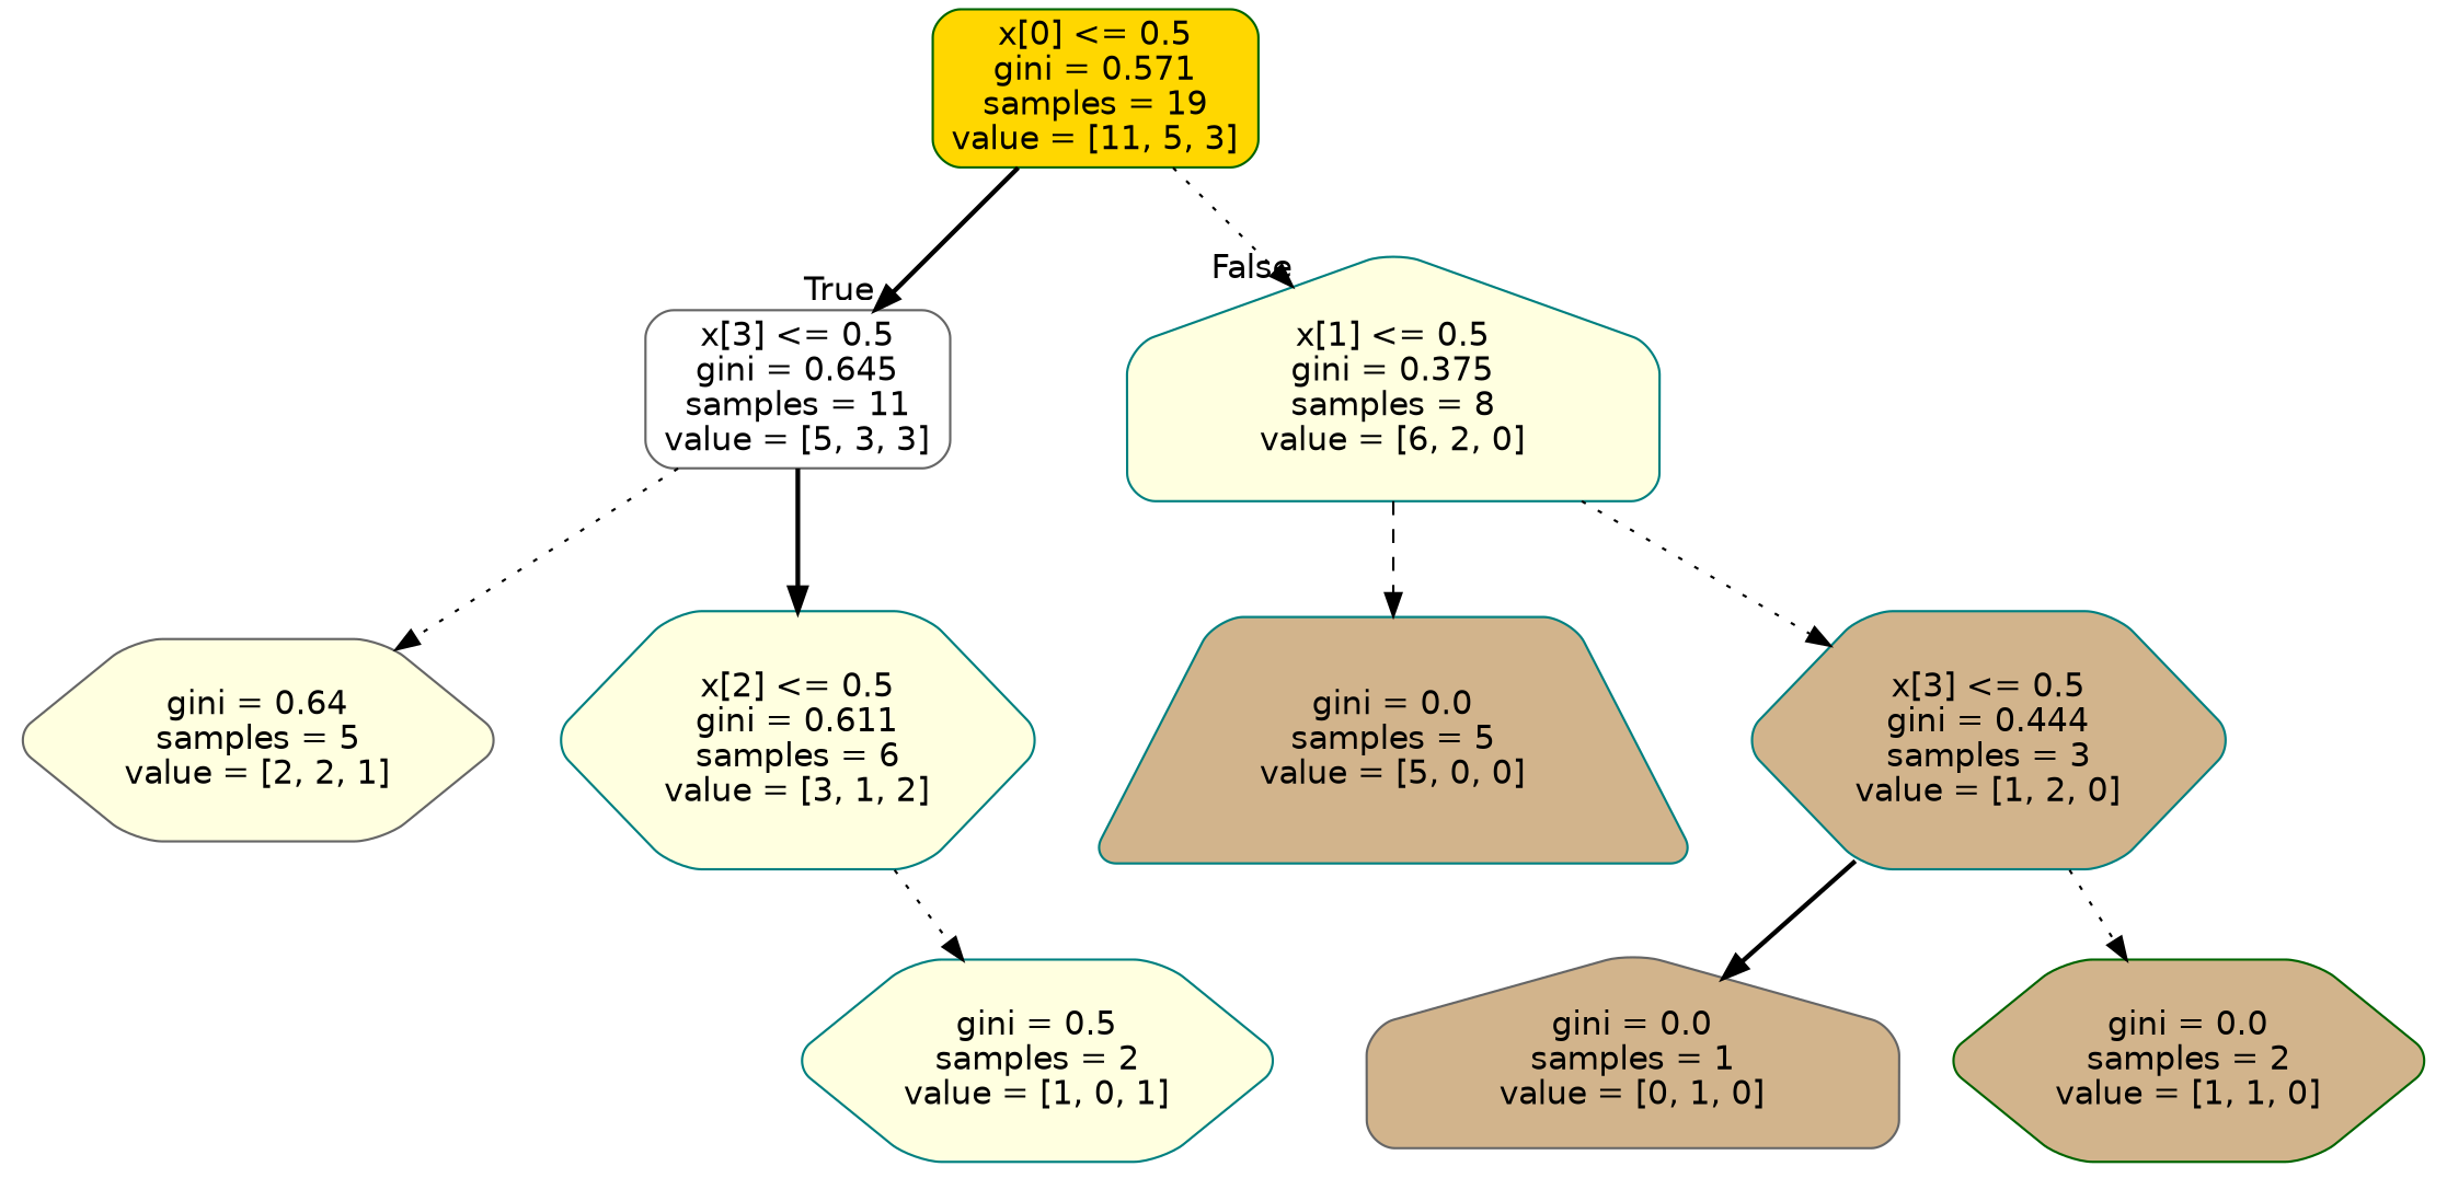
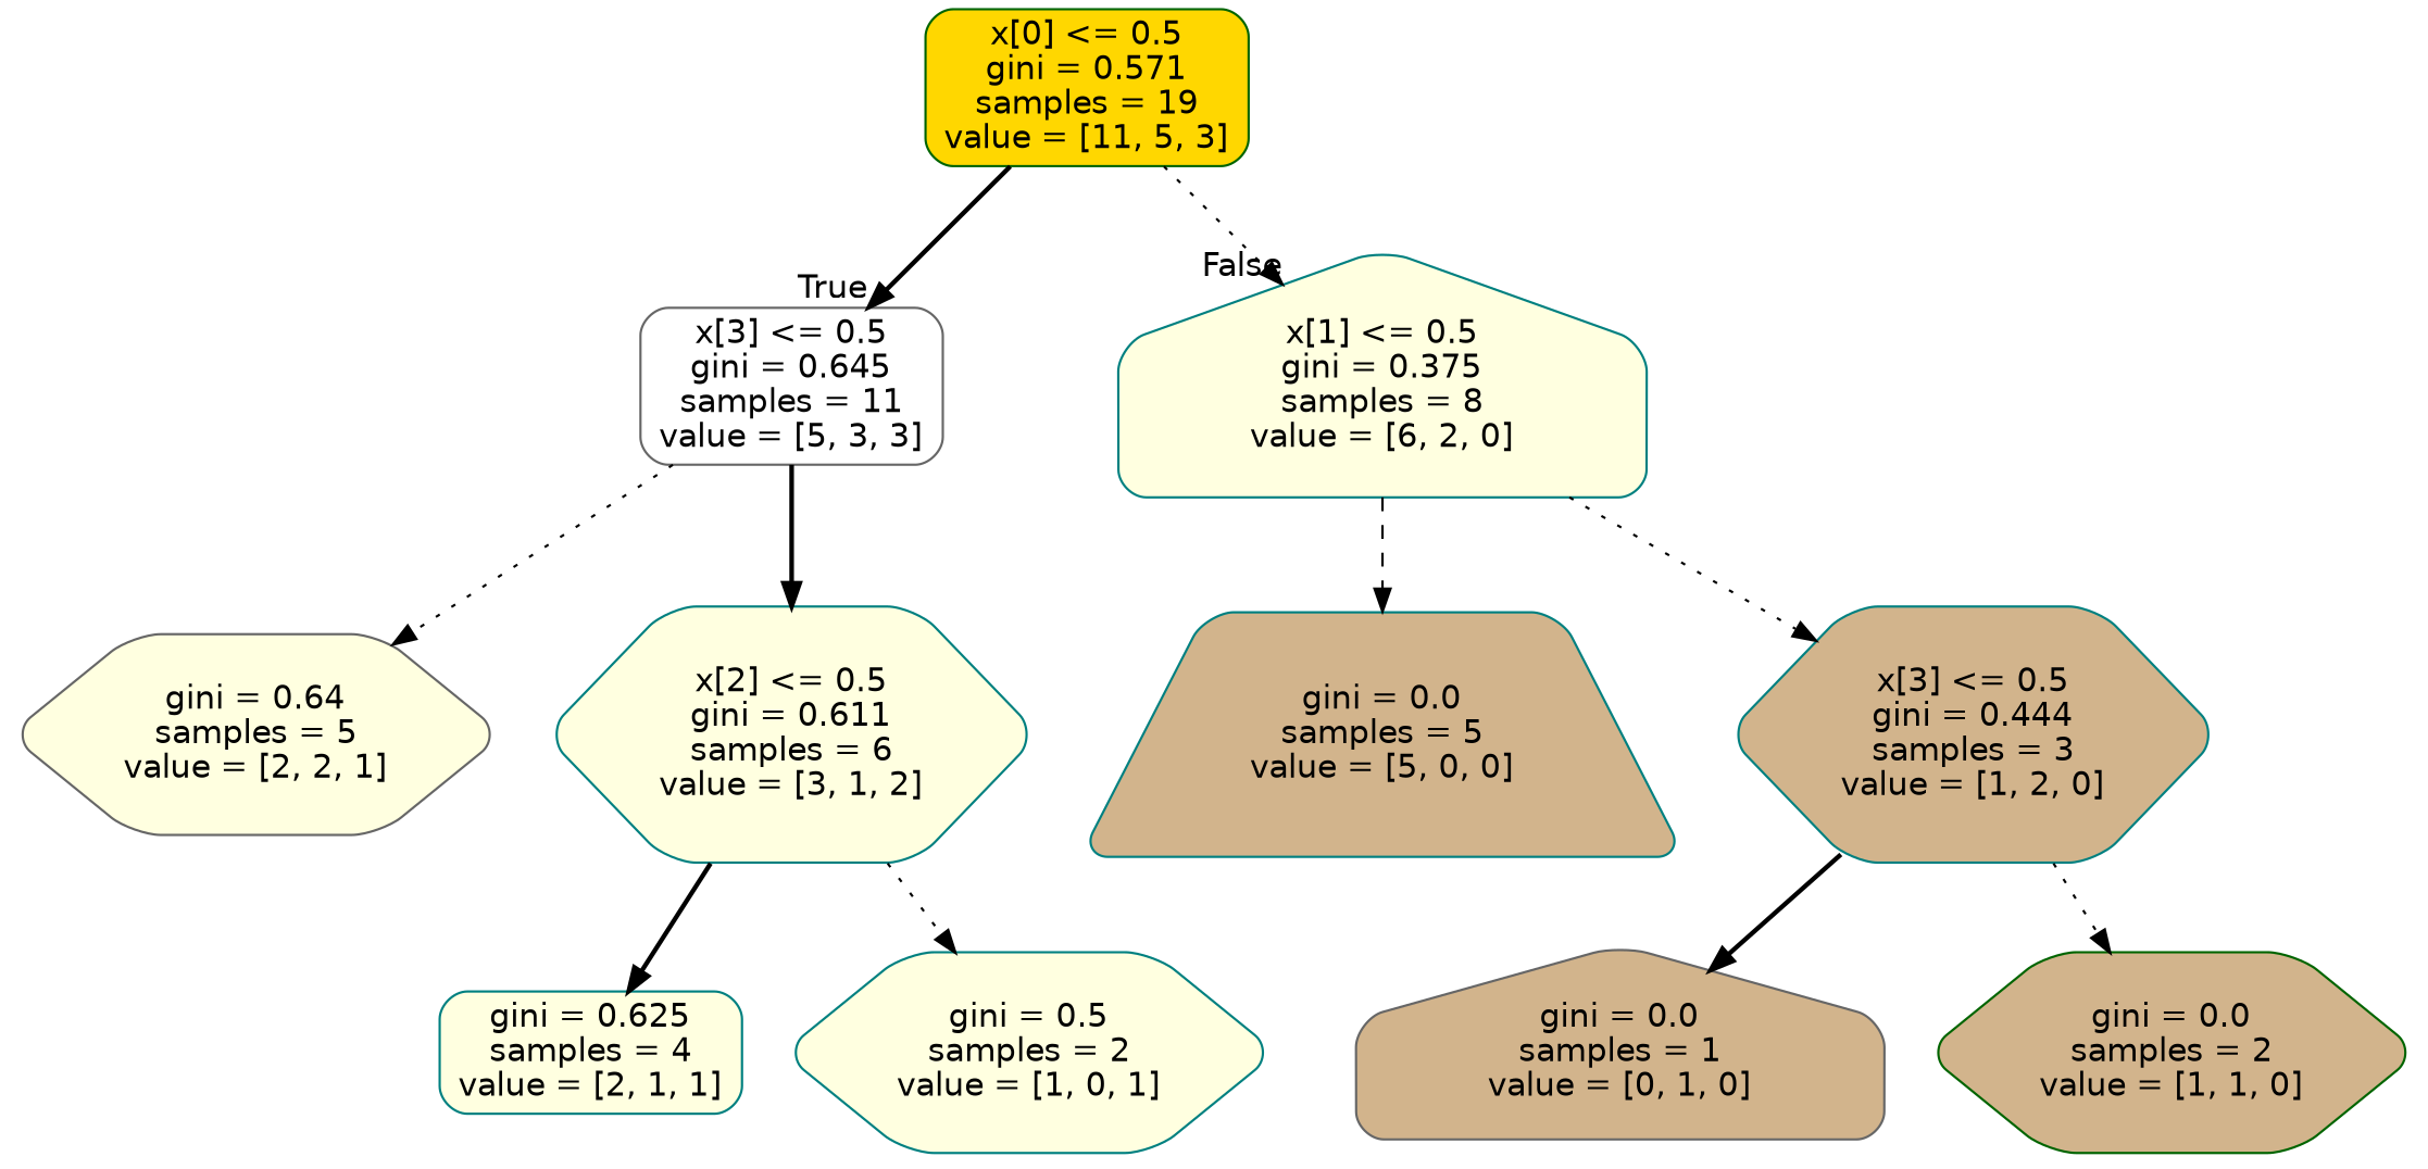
  digraph {
    node [color=teal fillcolor=lightyellow fontname=helvetica shape=hexagon style="filled, rounded"]
    edge [fontname=helvetica style=dotted]
    n1 [color=darkgreen fillcolor=gold label="x[0] <= 0.5\ngini = 0.571\nsamples = 19\nvalue = [11, 5, 3]" shape=box]
    n2 [color=gray40 fillcolor=white label="x[3] <= 0.5\ngini = 0.645\nsamples = 11\nvalue = [5, 3, 3]" shape=box]
    n3 [label="x[1] <= 0.5\ngini = 0.375\nsamples = 8\nvalue = [6, 2, 0]" shape=house]
    n4 [color=gray40 label="gini = 0.64\nsamples = 5\nvalue = [2, 2, 1]"]
    n5 [label="x[2] <= 0.5\ngini = 0.611\nsamples = 6\nvalue = [3, 1, 2]"]
    n6 [fillcolor=tan label="gini = 0.0\nsamples = 5\nvalue = [5, 0, 0]" shape=trapezium]
    n7 [fillcolor=tan label="x[3] <= 0.5\ngini = 0.444\nsamples = 3\nvalue = [1, 2, 0]"]
+   n8 [label="gini = 0.625\nsamples = 4\nvalue = [2, 1, 1]" shape=box]
    n9 [label="gini = 0.5\nsamples = 2\nvalue = [1, 0, 1]"]
    n10 [color=gray40 fillcolor=tan label="gini = 0.0\nsamples = 1\nvalue = [0, 1, 0]" shape=house]
    n11 [color=darkgreen fillcolor=tan label="gini = 0.0\nsamples = 2\nvalue = [1, 1, 0]"]
    n1 -> n2 [headlabel=True labelangle=45 labeldistance=2.5 style=bold]
    n1 -> n3 [headlabel=False labelangle=-45 labeldistance=2.5]
    n2 -> n4
    n2 -> n5 [style=bold]
    n3 -> n6 [style=dashed]
    n3 -> n7
+   n5 -> n8 [style=bold]
    n5 -> n9
    n7 -> n10 [style=bold]
    n7 -> n11
  }
